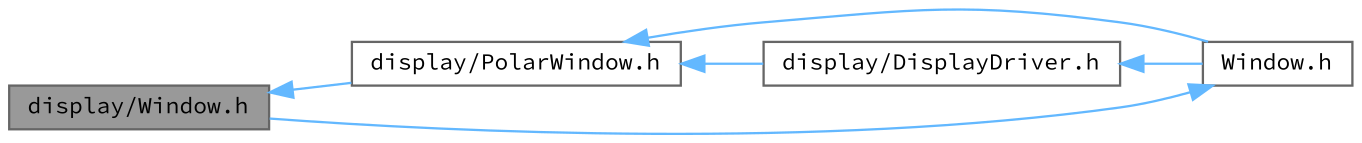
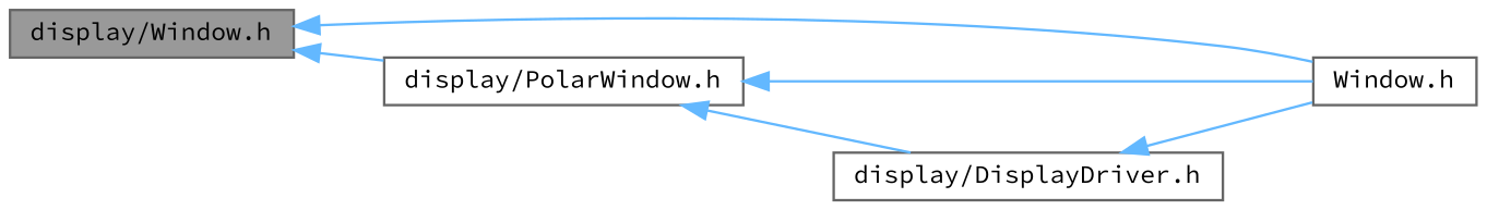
  digraph {
    fontname="Source Code Pro"
    rankdir=LR
    node [color=grey40 fillcolor=white fontname="Source Code Pro" fontsize=10 shape=box style=filled]
    edge [color=steelblue1 dir=back fontname="Source Code Pro" fontsize=10 labelfontname=Helvetica labelfontsize=10 style=solid]
    n1 [color=gray40 fillcolor=grey60 fontcolor=black height=0.2 label="display/Window.h" width=0.4]
    n2 [height=0.2 label="Window.h" width=0.4]
    n3 [height=0.2 label="display/PolarWindow.h" width=0.4]
    n4 [height=0.2 label="display/DisplayDriver.h" width=0.4]
-   n2 -> n1
+   n1 -> n2
    n1 -> n3
    n3 -> n2
    n3 -> n4
    n4 -> n2
  }
